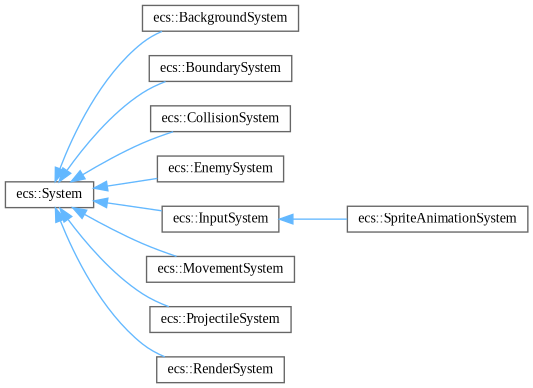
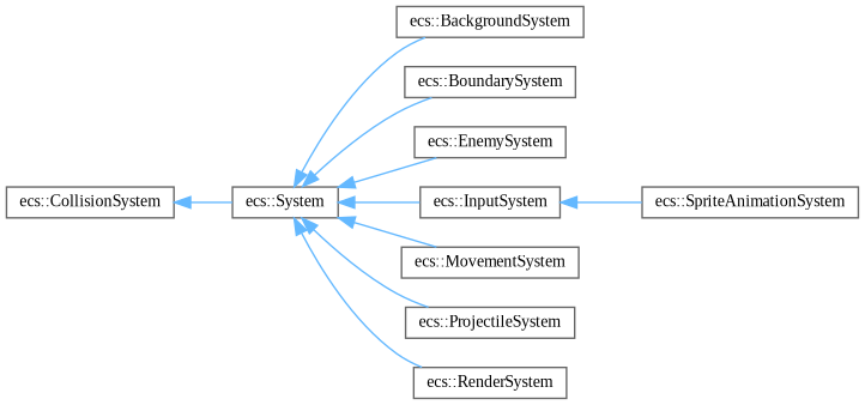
  digraph {
    fontname="Liberation Serif"
    rankdir=LR
    node [color=grey40 fillcolor=white fontname="Liberation Serif" fontsize=10 shape=box style=filled]
    edge [color=steelblue1 dir=back fontname="Liberation Serif" fontsize=10 labelfontname=Helvetica labelfontsize=10 style=solid]
    n1 [height=0.2 label="ecs::System" width=0.4]
    n2 [height=0.2 label="ecs::BackgroundSystem" width=0.4]
    n3 [height=0.2 label="ecs::BoundarySystem" width=0.4]
    n4 [height=0.2 label="ecs::CollisionSystem" width=0.4]
    n5 [height=0.2 label="ecs::EnemySystem" width=0.4]
    n6 [height=0.2 label="ecs::InputSystem" width=0.4]
    n7 [height=0.2 label="ecs::MovementSystem" width=0.4]
    n8 [height=0.2 label="ecs::ProjectileSystem" width=0.4]
    n9 [height=0.2 label="ecs::RenderSystem" width=0.4]
    n10 [height=0.2 label="ecs::SpriteAnimationSystem" width=0.4]
    n1 -> n2
    n1 -> n3
-   n1 -> n4
+   n4 -> n1
    n1 -> n5
    n1 -> n6
    n1 -> n7
    n1 -> n8
    n1 -> n9
    n6 -> n10
  }
